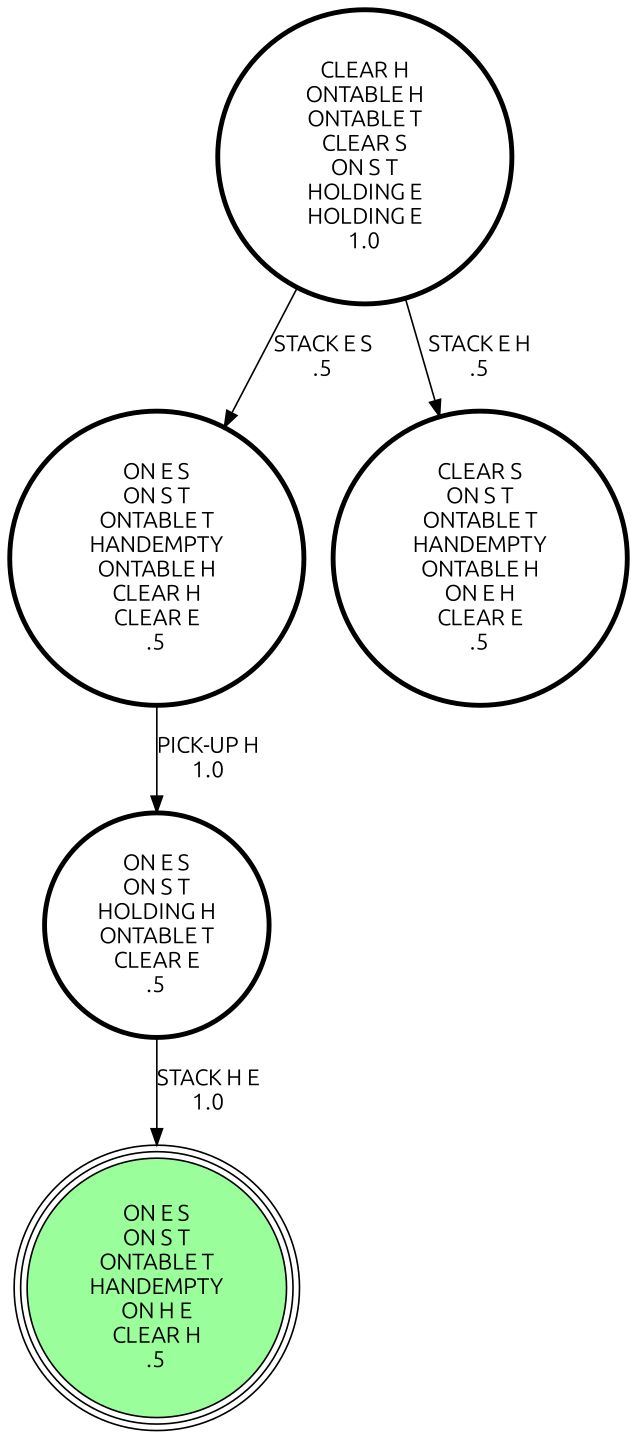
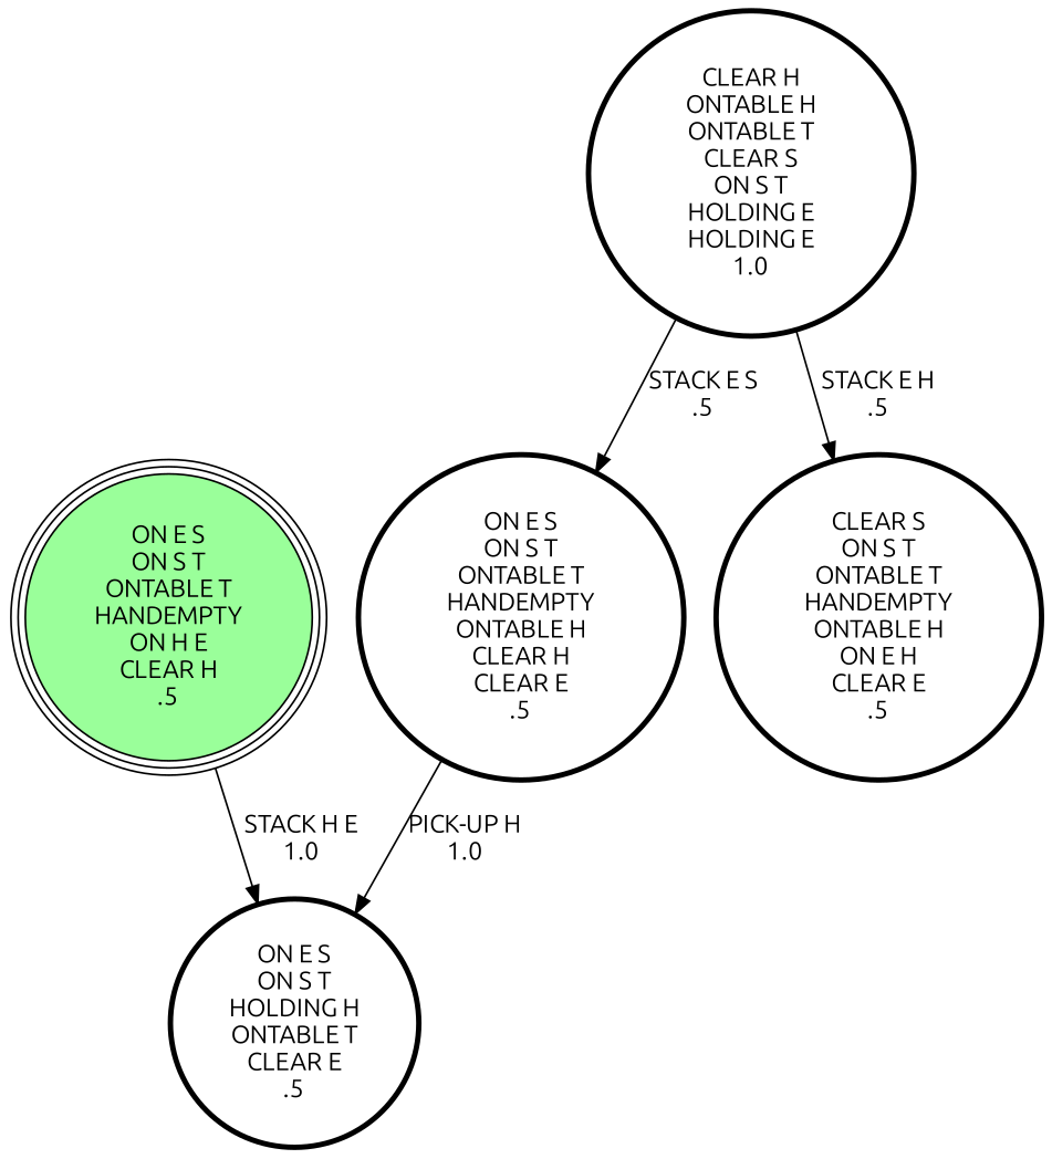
  digraph {
    fontname=Ubuntu
    node [penwidth=3 shape=circle fontname=Ubuntu]
    edge [fontname=Ubuntu]
    "ON E S\nON S T\nHOLDING H\nONTABLE T\nCLEAR E\n.5\n"
    "ON E S\nON S T\nONTABLE T\nHANDEMPTY\nON H E\nCLEAR H\n.5\n" [fillcolor=palegreen1 peripheries=3 style=filled penwidth=""]
    "CLEAR H\nONTABLE H\nONTABLE T\nCLEAR S\nON S T\nHOLDING E\nHOLDING E\n1.0\n"
    "ON E S\nON S T\nONTABLE T\nHANDEMPTY\nONTABLE H\nCLEAR H\nCLEAR E\n.5\n"
    "CLEAR S\nON S T\nONTABLE T\nHANDEMPTY\nONTABLE H\nON E H\nCLEAR E\n.5\n"
-   "ON E S\nON S T\nHOLDING H\nONTABLE T\nCLEAR E\n.5\n" -> "ON E S\nON S T\nONTABLE T\nHANDEMPTY\nON H E\nCLEAR H\n.5\n" [label="STACK H E\n1.0\n"]
+   "ON E S\nON S T\nONTABLE T\nHANDEMPTY\nON H E\nCLEAR H\n.5\n" -> "ON E S\nON S T\nHOLDING H\nONTABLE T\nCLEAR E\n.5\n" [label="STACK H E\n1.0\n"]
    "CLEAR H\nONTABLE H\nONTABLE T\nCLEAR S\nON S T\nHOLDING E\nHOLDING E\n1.0\n" -> "ON E S\nON S T\nONTABLE T\nHANDEMPTY\nONTABLE H\nCLEAR H\nCLEAR E\n.5\n" [label="STACK E S\n.5\n"]
    "CLEAR H\nONTABLE H\nONTABLE T\nCLEAR S\nON S T\nHOLDING E\nHOLDING E\n1.0\n" -> "CLEAR S\nON S T\nONTABLE T\nHANDEMPTY\nONTABLE H\nON E H\nCLEAR E\n.5\n" [label="STACK E H\n.5\n"]
    "ON E S\nON S T\nONTABLE T\nHANDEMPTY\nONTABLE H\nCLEAR H\nCLEAR E\n.5\n" -> "ON E S\nON S T\nHOLDING H\nONTABLE T\nCLEAR E\n.5\n" [label="PICK-UP H\n1.0\n"]
  }
